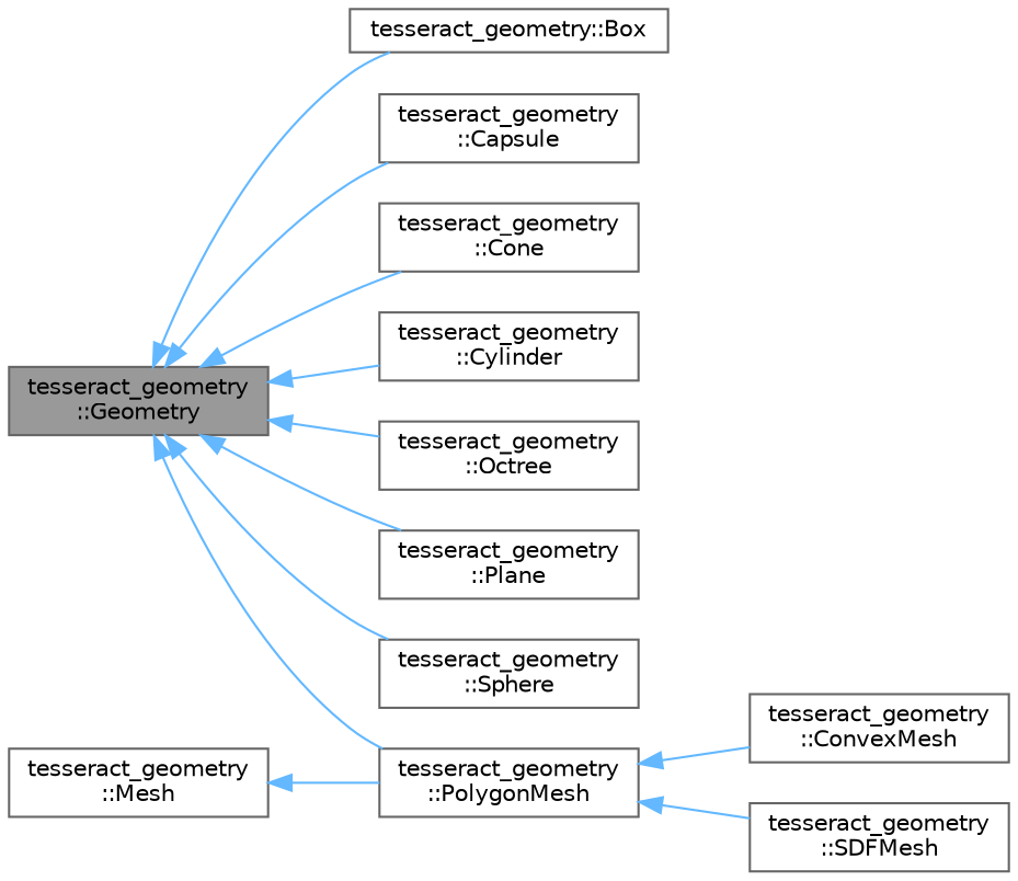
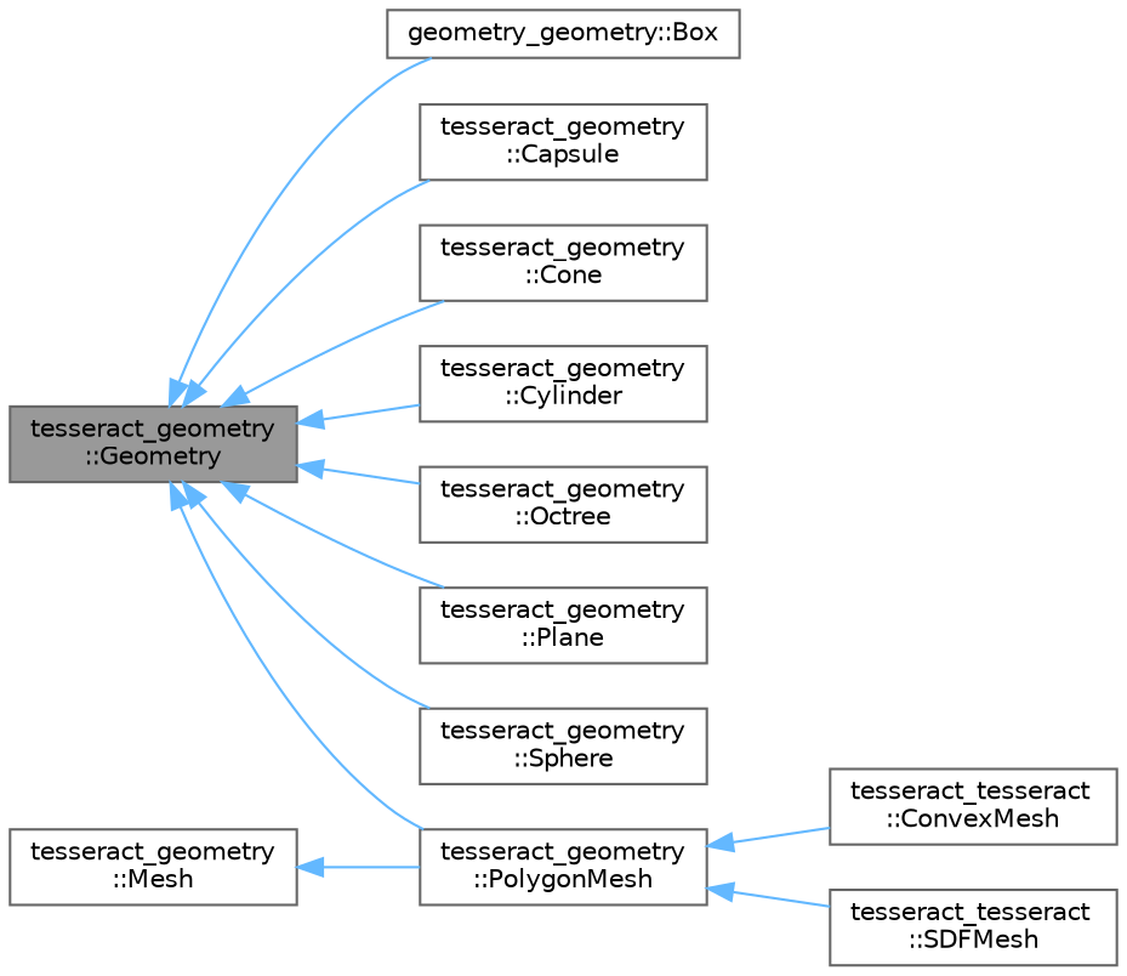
  digraph {
    fontname="DejaVu Sans"
    rankdir=LR
    node [color=gray40 fillcolor=white fontname="DejaVu Sans" fontsize=10 shape=box style=filled]
    edge [color=steelblue1 dir=back fontname="DejaVu Sans" fontsize=10 labelfontname=Helvetica labelfontsize=10 style=solid]
    n1 [fillcolor=grey60 fontcolor=black height=0.2 label="tesseract_geometry\l::Geometry" width=0.4]
-   n2 [height=0.2 label="tesseract_geometry::Box" width=0.4]
+   n2 [height=0.2 label="geometry_geometry::Box" width=0.4]
    n3 [height=0.2 label="tesseract_geometry\l::Capsule" width=0.4]
    n4 [height=0.2 label="tesseract_geometry\l::Cone" width=0.4]
    n5 [height=0.2 label="tesseract_geometry\l::Cylinder" width=0.4]
    n6 [height=0.2 label="tesseract_geometry\l::Octree" width=0.4]
    n7 [height=0.2 label="tesseract_geometry\l::Plane" width=0.4]
    n8 [height=0.2 label="tesseract_geometry\l::PolygonMesh" width=0.4]
    n9 [height=0.2 label="tesseract_geometry\l::Sphere" width=0.4]
-   n10 [height=0.2 label="tesseract_geometry\l::ConvexMesh" width=0.4]
-   n11 [height=0.2 label="tesseract_geometry\l::SDFMesh" width=0.4]
+   n10 [height=0.2 label="tesseract_tesseract\l::ConvexMesh" width=0.4]
+   n11 [height=0.2 label="tesseract_tesseract\l::SDFMesh" width=0.4]
    n12 [height=0.2 label="tesseract_geometry\l::Mesh" width=0.4]
    n1 -> n2
    n1 -> n3
    n1 -> n4
    n1 -> n5
    n1 -> n6
    n1 -> n7
    n1 -> n8
    n1 -> n9
    n8 -> n10
    n8 -> n11
    n12 -> n8
  }
